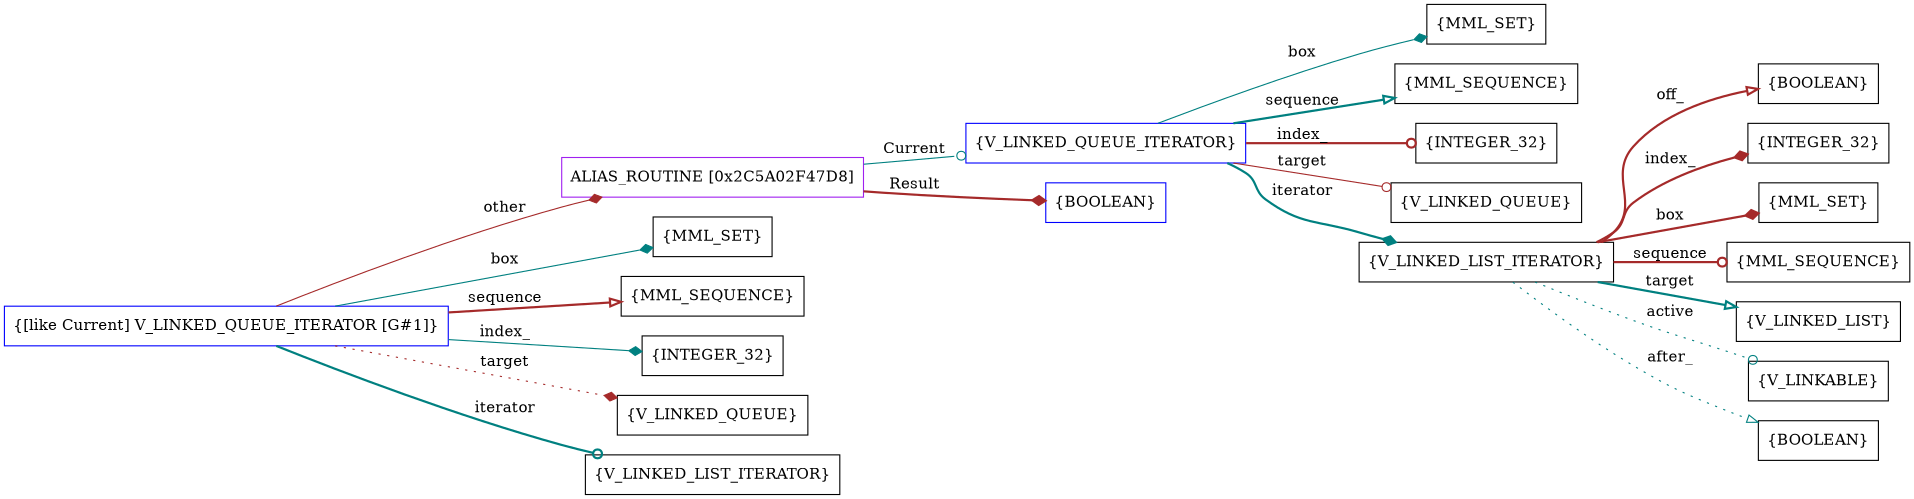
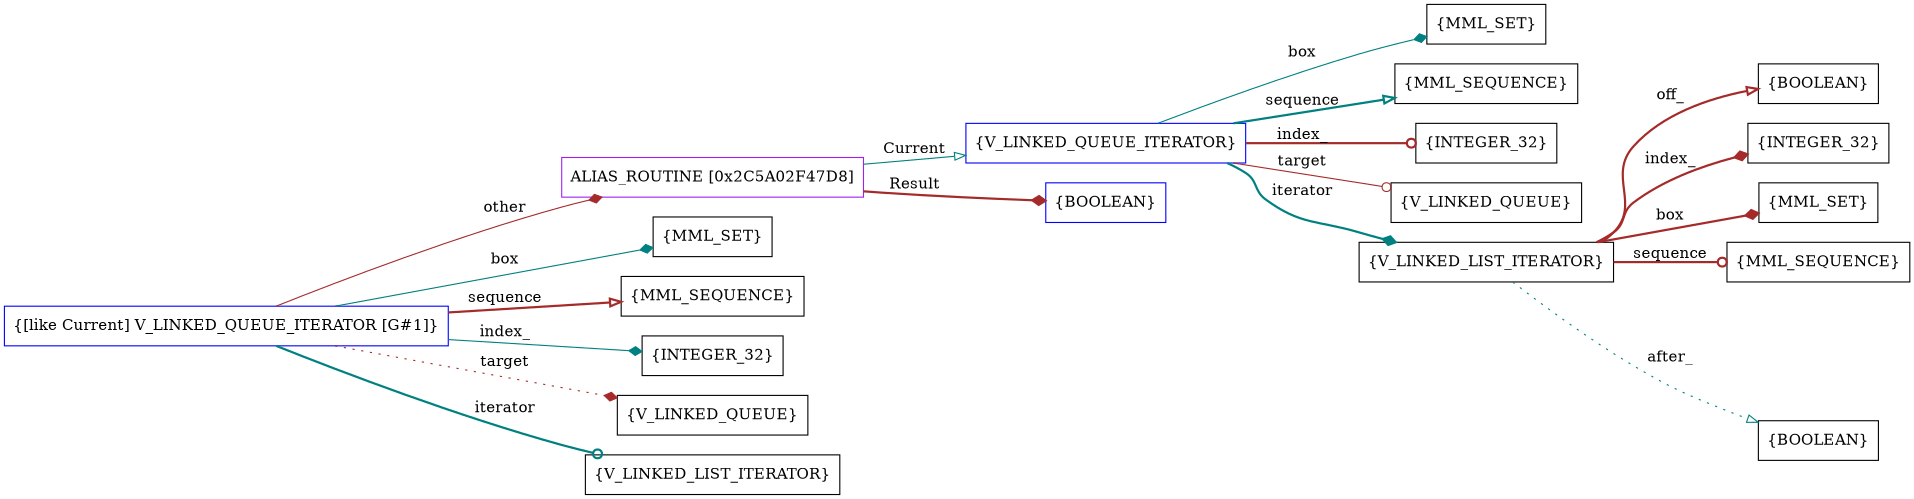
  digraph {
    rankdir=LR
    node [shape=box]
    edge [arrowhead=diamond color=teal style=bold]
    n1 [color=purple label=<ALIAS_ROUTINE [0x2C5A02F47D8]>]
    n2 [color=blue label=<{V_LINKED_QUEUE_ITERATOR}>]
    n3 [color=blue label=<{BOOLEAN}>]
    n4 [label=<{MML_SET}>]
    n5 [label=<{MML_SEQUENCE}>]
    n6 [label=<{INTEGER_32}>]
    n7 [label=<{V_LINKED_QUEUE}>]
    n8 [label=<{V_LINKED_LIST_ITERATOR}>]
    n9 [color=blue label=<{[like Current] V_LINKED_QUEUE_ITERATOR [G#1]}>]
    n10 [label=<{MML_SET}>]
    n11 [label=<{MML_SEQUENCE}>]
    n12 [label=<{INTEGER_32}>]
    n13 [label=<{V_LINKED_QUEUE}>]
    n14 [label=<{V_LINKED_LIST_ITERATOR}>]
    n15 [label=<{BOOLEAN}>]
    n16 [label=<{INTEGER_32}>]
    n17 [label=<{MML_SET}>]
    n18 [label=<{MML_SEQUENCE}>]
-   n19 [label=<{V_LINKED_LIST}>]
-   n20 [label=<{V_LINKABLE}>]
    n21 [label=<{BOOLEAN}>]
-   n1 -> n2 [arrowhead=odot label=<Current> style=solid]
+   n1 -> n2 [arrowhead=onormal label=<Current> style=solid]
    n1 -> n3 [color=brown label=<Result>]
    n2 -> n4 [label=box style=solid]
    n2 -> n5 [arrowhead=onormal label=<sequence>]
    n2 -> n6 [arrowhead=odot color=brown label=<index_>]
    n2 -> n7 [arrowhead=odot color=brown label=<target> style=solid]
    n2 -> n8 [label=<iterator>]
    n8 -> n15 [arrowhead=onormal color=brown label=<off_>]
    n8 -> n16 [color=brown label=<index_>]
    n8 -> n17 [color=brown label=box]
    n8 -> n18 [arrowhead=odot color=brown label=<sequence>]
-   n8 -> n19 [arrowhead=onormal label=<target>]
-   n8 -> n20 [arrowhead=odot label=<active> style=dotted]
    n8 -> n21 [arrowhead=onormal label=<after_> style=dotted]
    n9 -> n1 [color=brown label=<other> style=solid]
    n9 -> n10 [label=box style=solid]
    n9 -> n11 [arrowhead=onormal color=brown label=<sequence>]
    n9 -> n12 [label=<index_> style=solid]
    n9 -> n13 [color=brown label=<target> style=dotted]
    n9 -> n14 [arrowhead=odot label=<iterator>]
  }
